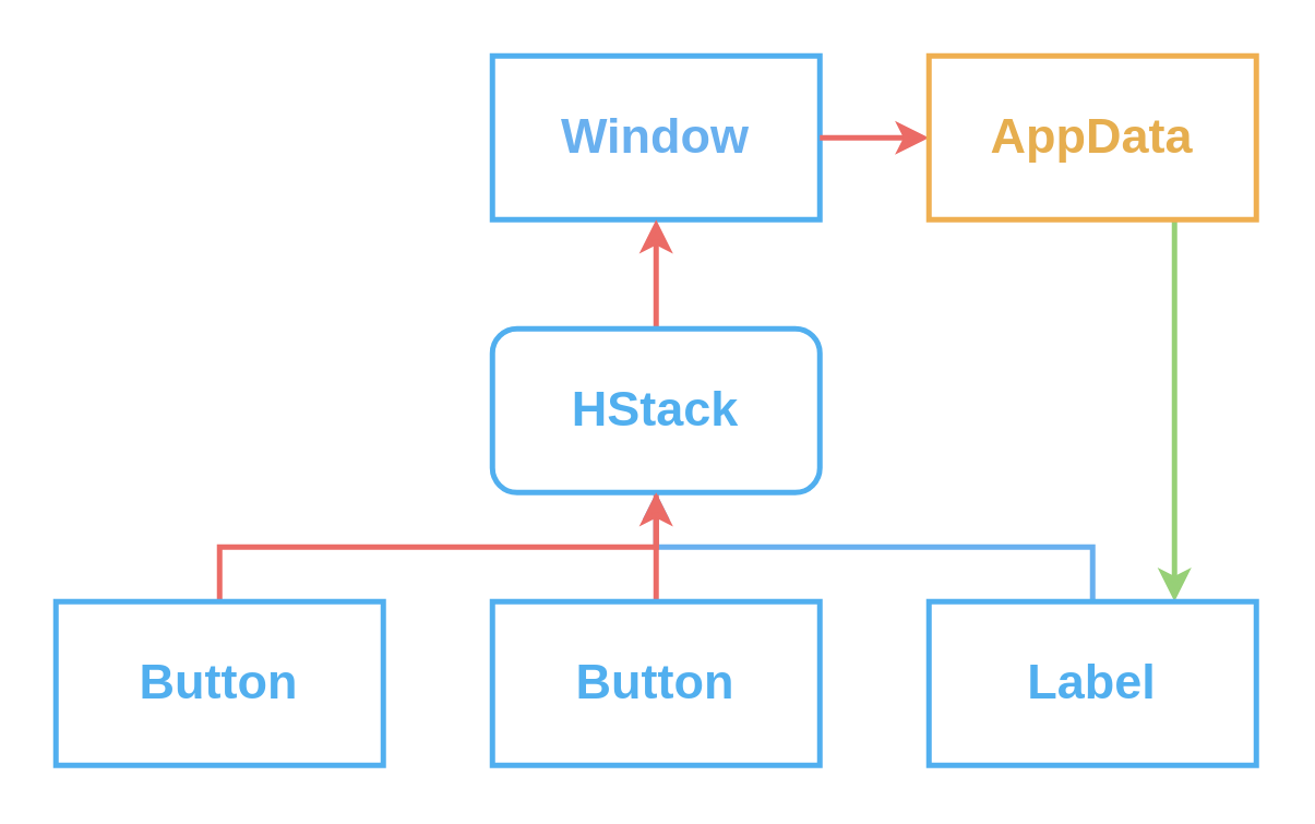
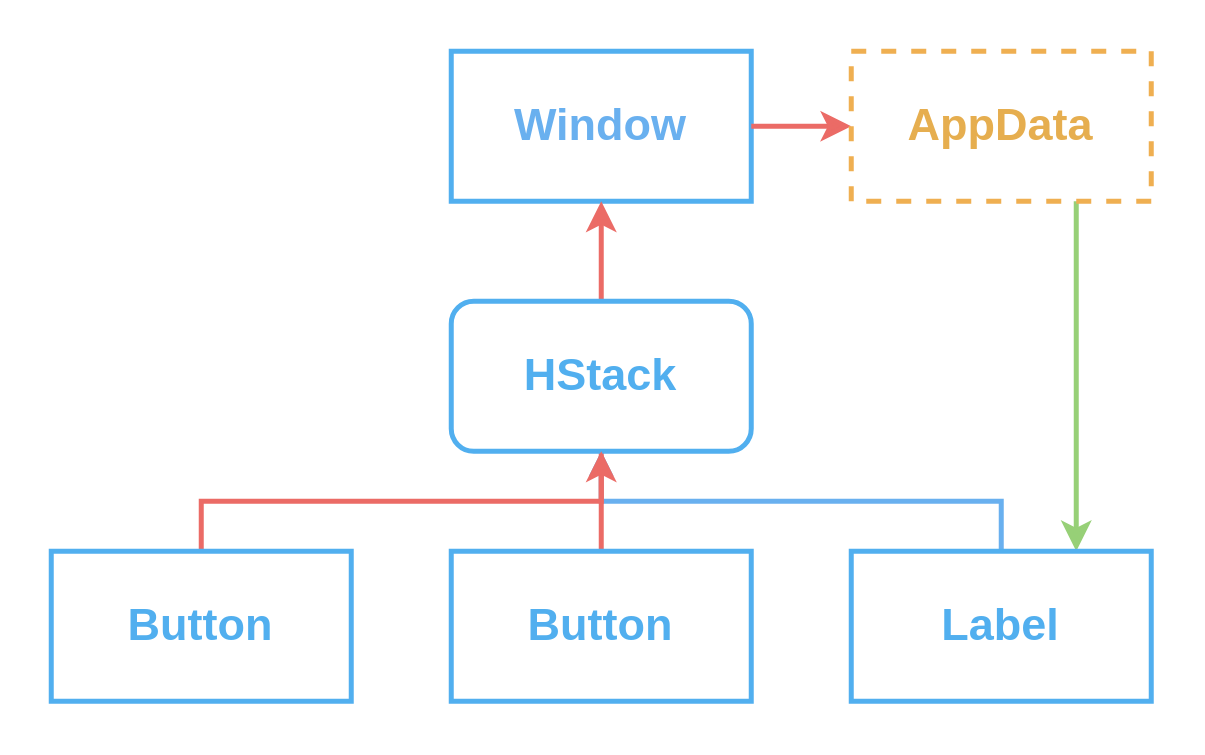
  <mxCell id="0" />
  <mxCell id="1" parent="0" />
  <mxCell id="2" style="edgeStyle=orthogonalEdgeStyle;rounded=0;orthogonalLoop=1;jettySize=auto;html=1;entryX=0.5;entryY=1;entryDx=0;entryDy=0;strokeColor=#69b0ef;strokeWidth=2;endArrow=open;endFill=0;" edge="1" parent="1" source="13" target="9"><mxGeometry relative="1" as="geometry"><Array as="points"><mxPoint x="400" y="200" /><mxPoint x="240" y="200" /></Array></mxGeometry></mxCell>
  <mxCell id="3" value="&lt;font color=&quot;#69b0ef&quot; style=&quot;font-size: 18px;&quot;&gt;&lt;b&gt;Window&lt;/b&gt;&lt;/font&gt;" style="rounded=0;whiteSpace=wrap;html=1;strokeColor=#51AFEF;strokeWidth=2;fillColor=none;" parent="1" vertex="1"><mxGeometry x="180" y="20" width="120" height="60" as="geometry" /></mxCell>
  <mxCell id="4" value="" style="edgeStyle=orthogonalEdgeStyle;rounded=0;orthogonalLoop=1;jettySize=auto;html=1;strokeColor=#EB6B66;strokeWidth=2;fontColor=#e6ae4f;endArrow=none;endFill=0;startArrow=classic;startFill=1;" edge="1" parent="1" source="6" target="3"><mxGeometry relative="1" as="geometry" /></mxCell>
  <mxCell id="5" style="edgeStyle=orthogonalEdgeStyle;rounded=0;orthogonalLoop=1;jettySize=auto;html=1;entryX=0.75;entryY=0;entryDx=0;entryDy=0;strokeColor=#97D077;strokeWidth=2;fontColor=#e6ae4f;startArrow=none;startFill=0;endArrow=classic;endFill=1;" edge="1" parent="1" source="6" target="13"><mxGeometry relative="1" as="geometry"><Array as="points"><mxPoint x="430" y="110" /><mxPoint x="430" y="110" /></Array></mxGeometry></mxCell>
- <mxCell id="6" value="&lt;font color=&quot;#e6ae4f&quot; style=&quot;font-size: 18px;&quot;&gt;&lt;b&gt;AppData&lt;/b&gt;&lt;/font&gt;" style="rounded=0;whiteSpace=wrap;html=1;strokeColor=#EFAF51;strokeWidth=2;fillColor=none;" parent="1" vertex="1"><mxGeometry x="340" y="20" width="120" height="60" as="geometry" /></mxCell>
+ <mxCell id="6" value="&lt;font color=&quot;#e6ae4f&quot; style=&quot;font-size: 18px;&quot;&gt;&lt;b&gt;AppData&lt;/b&gt;&lt;/font&gt;" style="rounded=0;whiteSpace=wrap;html=1;strokeColor=#EFAF51;strokeWidth=2;fillColor=none;dashed=1;" parent="1" vertex="1"><mxGeometry x="340" y="20" width="120" height="60" as="geometry" /></mxCell>
  <mxCell id="7" value="" style="edgeStyle=orthogonalEdgeStyle;rounded=0;orthogonalLoop=1;jettySize=auto;html=1;strokeWidth=2;fillColor=#dae8fc;strokeColor=#EB6B66;endArrow=classic;endFill=1;" parent="1" source="9" target="3" edge="1"><mxGeometry relative="1" as="geometry" /></mxCell>
  <mxCell id="8" value="" style="edgeStyle=orthogonalEdgeStyle;rounded=0;orthogonalLoop=1;jettySize=auto;html=1;strokeColor=#EB6B66;strokeWidth=2;fontColor=#e6ae4f;startArrow=none;startFill=0;endArrow=none;endFill=0;" edge="1" parent="1" source="9" target="12"><mxGeometry relative="1" as="geometry" /></mxCell>
  <mxCell id="9" value="&lt;font color=&quot;#51afef&quot; style=&quot;font-size: 18px;&quot;&gt;&lt;b&gt;HStack&lt;/b&gt;&lt;/font&gt;" style="whiteSpace=wrap;html=1;strokeColor=#51AFEF;strokeWidth=2;fillColor=none;rounded=1;" parent="1" vertex="1"><mxGeometry x="180" y="120" width="120" height="60" as="geometry" /></mxCell>
  <mxCell id="10" style="edgeStyle=orthogonalEdgeStyle;rounded=0;orthogonalLoop=1;jettySize=auto;html=1;entryX=0.5;entryY=1;entryDx=0;entryDy=0;strokeWidth=2;fillColor=#f8cecc;strokeColor=#EB6B66;endArrow=classic;endFill=1;" edge="1" parent="1" source="11" target="9"><mxGeometry relative="1" as="geometry"><Array as="points"><mxPoint x="80" y="200" /><mxPoint x="240" y="200" /></Array></mxGeometry></mxCell>
  <mxCell id="11" value="&lt;font color=&quot;#51afef&quot; style=&quot;font-size: 18px;&quot;&gt;&lt;b&gt;Button&lt;/b&gt;&lt;/font&gt;" style="rounded=0;whiteSpace=wrap;html=1;strokeColor=#51AFEF;strokeWidth=2;fillColor=none;" parent="1" vertex="1"><mxGeometry x="20" y="220" width="120" height="60" as="geometry" /></mxCell>
  <mxCell id="12" value="&lt;font color=&quot;#51afef&quot; style=&quot;font-size: 18px;&quot;&gt;&lt;b&gt;Button&lt;/b&gt;&lt;/font&gt;" style="rounded=0;whiteSpace=wrap;html=1;strokeWidth=2;strokeColor=#51AFEF;fillColor=none;" parent="1" vertex="1"><mxGeometry x="180" y="220" width="120" height="60" as="geometry" /></mxCell>
  <mxCell id="13" value="&lt;font color=&quot;#51afef&quot; style=&quot;font-size: 18px;&quot;&gt;&lt;b&gt;Label&lt;/b&gt;&lt;/font&gt;" style="rounded=0;whiteSpace=wrap;html=1;strokeWidth=2;strokeColor=#51AFEF;fillColor=none;" vertex="1" parent="1"><mxGeometry x="340" y="220" width="120" height="60" as="geometry" /></mxCell>
